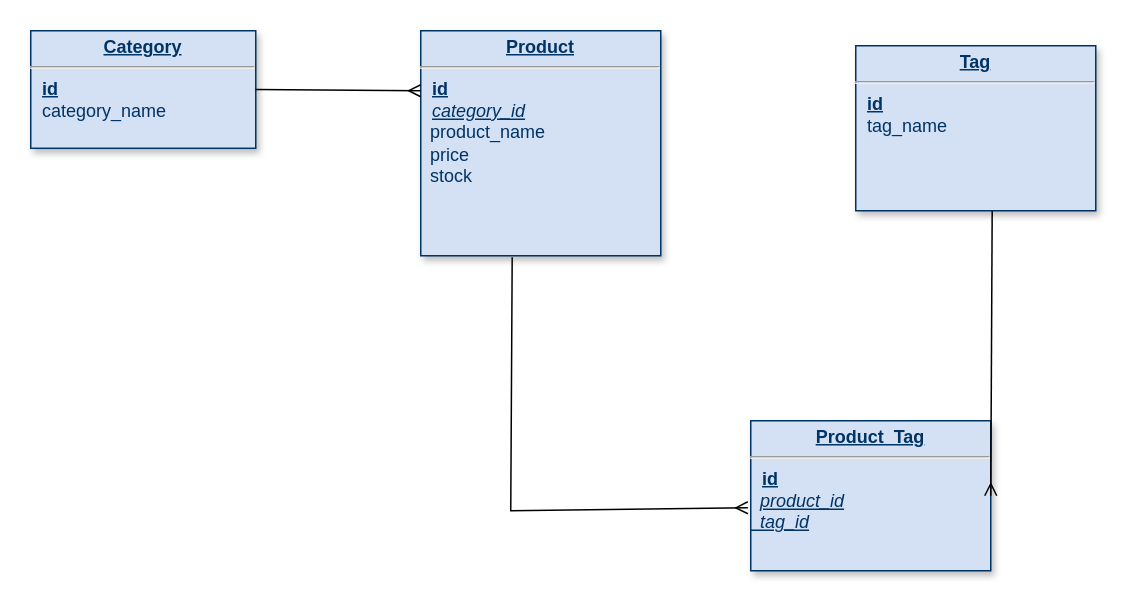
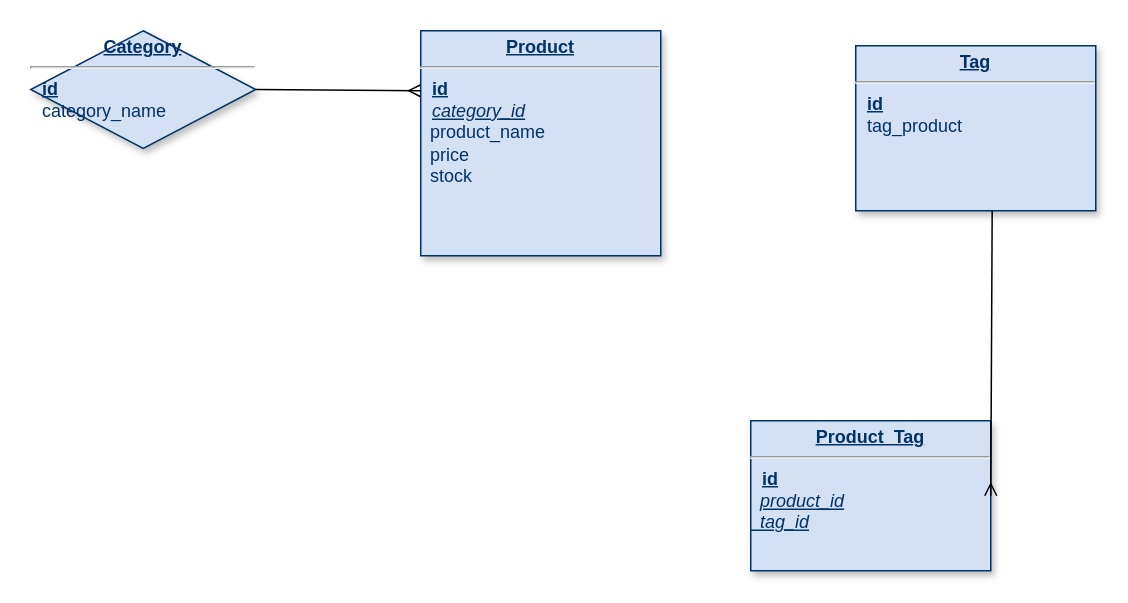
  <mxCell id="0" />
  <mxCell id="1" parent="0" />
  <mxCell id="2" value="&lt;p style=&quot;margin: 0px ; margin-top: 4px ; text-align: center ; text-decoration: underline&quot;&gt;&lt;strong&gt;Product&lt;/strong&gt;&lt;/p&gt;&lt;hr&gt;&lt;p style=&quot;margin: 0px ; margin-left: 8px&quot;&gt;&lt;u&gt;&lt;b&gt;id&lt;/b&gt;&lt;/u&gt;&lt;br&gt;&lt;/p&gt;&lt;p style=&quot;margin: 0px ; margin-left: 8px&quot;&gt;&lt;span style=&quot;background-color: initial;&quot;&gt;&lt;i&gt;&lt;u&gt;category_id&lt;/u&gt;&lt;/i&gt;&lt;/span&gt;&lt;/p&gt;&amp;nbsp; product_name&lt;br&gt;&amp;nbsp; price&lt;br&gt;&amp;nbsp; stock" style="verticalAlign=top;align=left;overflow=fill;fontSize=12;fontFamily=Helvetica;html=1;strokeColor=#003366;shadow=1;fillColor=#D4E1F5;fontColor=#003366" parent="1" vertex="1"><mxGeometry x="280" y="20" width="160" height="150" as="geometry" /></mxCell>
- <mxCell id="3" value="&lt;p style=&quot;margin: 0px ; margin-top: 4px ; text-align: center ; text-decoration: underline&quot;&gt;&lt;strong&gt;Category&lt;/strong&gt;&lt;/p&gt;&lt;hr&gt;&lt;p style=&quot;margin: 0px ; margin-left: 8px&quot;&gt;&lt;u&gt;&lt;b&gt;id&lt;/b&gt;&lt;/u&gt;&lt;/p&gt;&lt;p style=&quot;margin: 0px ; margin-left: 8px&quot;&gt;category_name&lt;/p&gt;" style="verticalAlign=top;align=left;overflow=fill;fontSize=12;fontFamily=Helvetica;html=1;strokeColor=#003366;shadow=1;fillColor=#D4E1F5;fontColor=#003366" parent="1" vertex="1"><mxGeometry x="20" y="20" width="150" height="78.36" as="geometry" /></mxCell>
- <mxCell id="4" value="&lt;p style=&quot;margin: 0px ; margin-top: 4px ; text-align: center ; text-decoration: underline&quot;&gt;&lt;strong&gt;Tag&lt;/strong&gt;&lt;/p&gt;&lt;hr&gt;&lt;p style=&quot;margin: 0px ; margin-left: 8px&quot;&gt;&lt;u&gt;&lt;b&gt;id&lt;/b&gt;&lt;/u&gt;&lt;br&gt;&lt;/p&gt;&lt;p style=&quot;margin: 0px ; margin-left: 8px&quot;&gt;&lt;span style=&quot;background-color: initial;&quot;&gt;tag_name&lt;br&gt;&lt;/span&gt;&lt;/p&gt;&lt;p style=&quot;margin: 0px ; margin-left: 8px&quot;&gt;&lt;/p&gt;&lt;span style=&quot;white-space: pre&quot;&gt;&lt;span style=&quot;white-space: pre;&quot;&gt;&#09;&lt;/span&gt;&#09;&lt;/span&gt;" style="verticalAlign=top;align=left;overflow=fill;fontSize=12;fontFamily=Helvetica;html=1;strokeColor=#003366;shadow=1;fillColor=#D4E1F5;fontColor=#003366" parent="1" vertex="1"><mxGeometry x="570" y="30" width="160" height="110" as="geometry" /></mxCell>
+ <mxCell id="3" value="&lt;p style=&quot;margin: 0px ; margin-top: 4px ; text-align: center ; text-decoration: underline&quot;&gt;&lt;strong&gt;Category&lt;/strong&gt;&lt;/p&gt;&lt;hr&gt;&lt;p style=&quot;margin: 0px ; margin-left: 8px&quot;&gt;&lt;u&gt;&lt;b&gt;id&lt;/b&gt;&lt;/u&gt;&lt;/p&gt;&lt;p style=&quot;margin: 0px ; margin-left: 8px&quot;&gt;category_name&lt;/p&gt;" style="rhombus;verticalAlign=top;align=left;overflow=fill;fontSize=12;fontFamily=Helvetica;html=1;strokeColor=#003366;shadow=1;fillColor=#D4E1F5;fontColor=#003366;" parent="1" vertex="1"><mxGeometry x="20" y="20" width="150" height="78.36" as="geometry" /></mxCell>
+ <mxCell id="4" value="&lt;p style=&quot;margin: 0px ; margin-top: 4px ; text-align: center ; text-decoration: underline&quot;&gt;&lt;strong&gt;Tag&lt;/strong&gt;&lt;/p&gt;&lt;hr&gt;&lt;p style=&quot;margin: 0px ; margin-left: 8px&quot;&gt;&lt;u&gt;&lt;b&gt;id&lt;/b&gt;&lt;/u&gt;&lt;br&gt;&lt;/p&gt;&lt;p style=&quot;margin: 0px ; margin-left: 8px&quot;&gt;&lt;span style=&quot;background-color: initial;&quot;&gt;tag_product&lt;br&gt;&lt;/span&gt;&lt;/p&gt;&lt;p style=&quot;margin: 0px ; margin-left: 8px&quot;&gt;&lt;/p&gt;&lt;span style=&quot;white-space: pre&quot;&gt;&lt;span style=&quot;white-space: pre;&quot;&gt;&#09;&lt;/span&gt;&#09;&lt;/span&gt;" style="verticalAlign=top;align=left;overflow=fill;fontSize=12;fontFamily=Helvetica;html=1;strokeColor=#003366;shadow=1;fillColor=#D4E1F5;fontColor=#003366" parent="1" vertex="1"><mxGeometry x="570" y="30" width="160" height="110" as="geometry" /></mxCell>
  <mxCell id="5" value="" style="endArrow=ERmany;html=1;rounded=0;exitX=1;exitY=0.5;exitDx=0;exitDy=0;endFill=0;" parent="1" source="3" edge="1"><mxGeometry width="50" height="50" relative="1" as="geometry"><mxPoint x="150" y="80" as="sourcePoint" /><mxPoint x="280" y="60" as="targetPoint" /></mxGeometry></mxCell>
  <mxCell id="6" value="&lt;p style=&quot;margin: 0px ; margin-top: 4px ; text-align: center ; text-decoration: underline&quot;&gt;&lt;b&gt;Product_Tag&lt;/b&gt;&lt;/p&gt;&lt;hr&gt;&lt;p style=&quot;margin: 0px ; margin-left: 8px&quot;&gt;&lt;u&gt;&lt;b&gt;id&lt;/b&gt;&lt;/u&gt;&lt;br&gt;&lt;/p&gt;&lt;p style=&quot;margin: 0px ; margin-left: 8px&quot;&gt;&lt;/p&gt;&lt;span style=&quot;white-space: pre;&quot;&gt;&amp;nbsp; &lt;i&gt;&lt;u&gt;product_id&lt;br&gt;  tag_id&#09;&lt;/u&gt;&lt;/i&gt;&lt;/span&gt;&#09;" style="verticalAlign=top;align=left;overflow=fill;fontSize=12;fontFamily=Helvetica;html=1;strokeColor=#003366;shadow=1;fillColor=#D4E1F5;fontColor=#003366" vertex="1" parent="1"><mxGeometry x="500" y="280" width="160" height="100" as="geometry" /></mxCell>
- <mxCell id="7" value="" style="endArrow=ERmany;html=1;rounded=0;exitX=0.381;exitY=1.007;exitDx=0;exitDy=0;endFill=0;exitPerimeter=0;entryX=-0.012;entryY=0.58;entryDx=0;entryDy=0;entryPerimeter=0;" edge="1" parent="1" source="2" target="6"><mxGeometry width="50" height="50" relative="1" as="geometry"><mxPoint x="240" y="230" as="sourcePoint" /><mxPoint x="330" y="380" as="targetPoint" /><Array as="points"><mxPoint x="340" y="340" /></Array></mxGeometry></mxCell>
  <mxCell id="8" value="" style="endArrow=ERmany;html=1;rounded=0;exitX=0.381;exitY=1.007;exitDx=0;exitDy=0;endFill=0;exitPerimeter=0;entryX=1;entryY=0.5;entryDx=0;entryDy=0;" edge="1" parent="1" target="6"><mxGeometry width="50" height="50" relative="1" as="geometry"><mxPoint x="660.96" y="140" as="sourcePoint" /><mxPoint x="738.08" y="306.95" as="targetPoint" /><Array as="points"><mxPoint x="660" y="330" /></Array></mxGeometry></mxCell>
